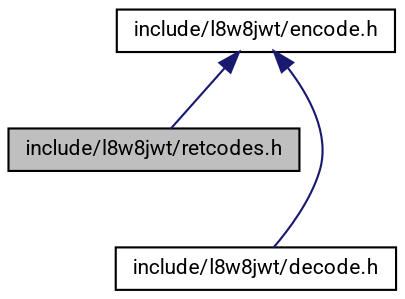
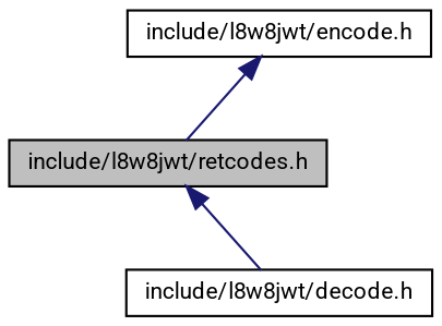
  digraph {
    fontname=Roboto
    node [color=black fillcolor=white fontname=Roboto fontsize=10 shape=record style=filled]
    edge [color=midnightblue dir=back fontname=Roboto fontsize=10 labelfontname=Helvetica labelfontsize=10 style=solid]
    n1 [fillcolor=grey75 fontcolor=black height=0.2 label="include/l8w8jwt/retcodes.h" width=0.4]
    n2 [height=0.2 label="include/l8w8jwt/decode.h" width=0.4]
    n3 [height=0.2 label="include/l8w8jwt/encode.h" width=0.4]
-   n3 -> n2
+   n1 -> n2
    n3 -> n1
  }
